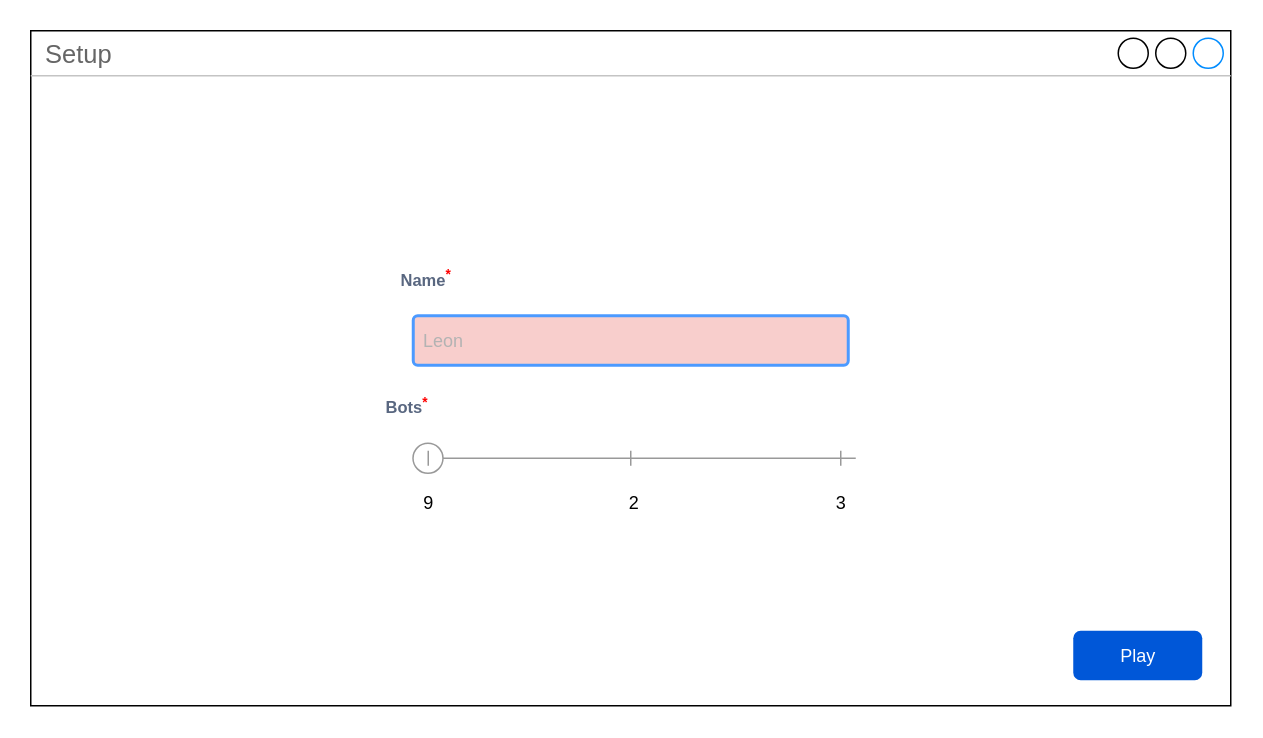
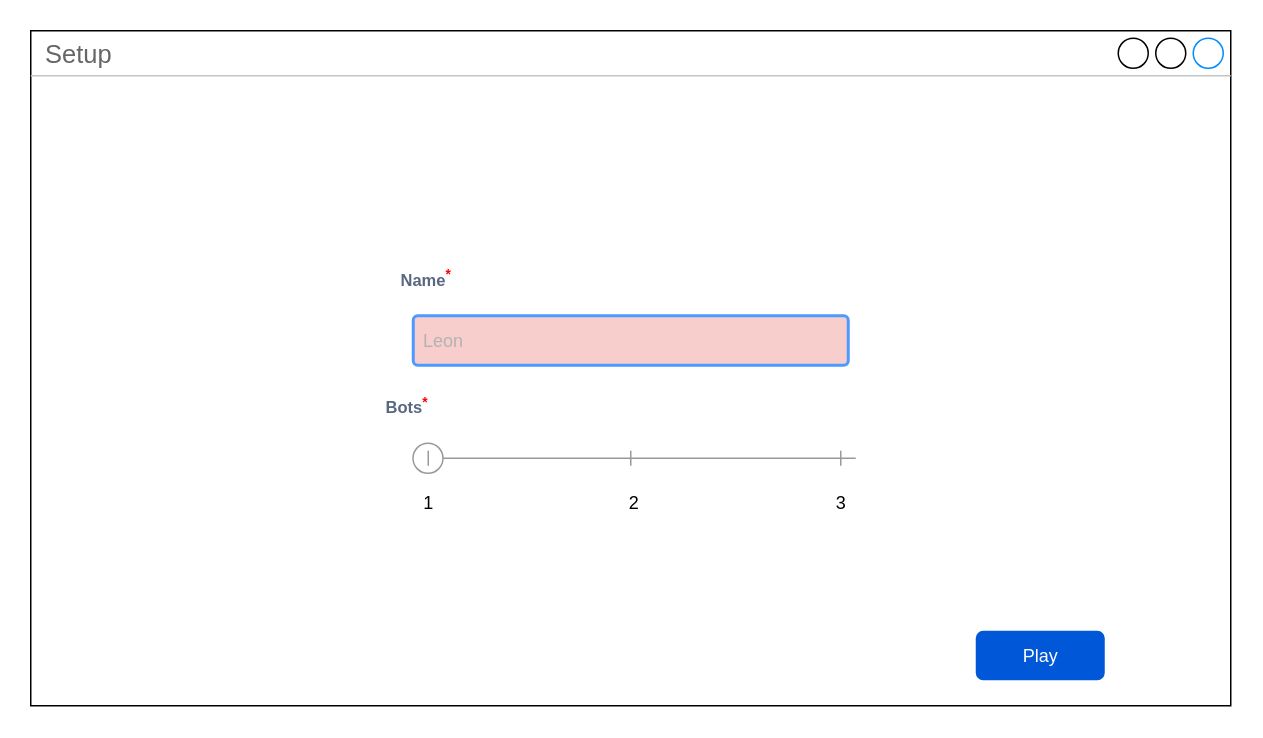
  <mxCell id="0" />
  <mxCell id="1" parent="0" />
  <mxCell id="2" value="Setup" style="strokeWidth=1;shadow=0;dashed=0;align=center;html=1;shape=mxgraph.mockup.containers.window;align=left;verticalAlign=top;spacingLeft=8;strokeColor2=#008cff;strokeColor3=#c4c4c4;fontColor=#666666;mainText=;fontSize=17;labelBackgroundColor=none;" vertex="1" parent="1"><mxGeometry x="20" y="20" width="800" height="450" as="geometry" /></mxCell>
  <mxCell id="3" value="Name&lt;sup&gt;&lt;font color=&quot;#ff0000&quot;&gt;*&lt;/font&gt;&lt;/sup&gt;" style="fillColor=none;strokeColor=none;html=1;fontSize=11;fontStyle=0;align=left;fontColor=#596780;fontStyle=1;fontSize=11" vertex="1" parent="1"><mxGeometry x="265" y="175" width="240" height="20" as="geometry" /></mxCell>
  <mxCell id="4" value="&lt;font color=&quot;#b3b3b3&quot;&gt;Leon&lt;/font&gt;" style="rounded=1;arcSize=9;align=left;spacingLeft=5;strokeColor=#4C9AFF;html=1;strokeWidth=2;fontSize=12;fillColor=#f8cecc;" vertex="1" parent="1"><mxGeometry x="275" y="210" width="290" height="33" as="geometry" /></mxCell>
  <mxCell id="5" value="Bots&lt;sup&gt;&lt;font color=&quot;#ff0000&quot;&gt;*&lt;/font&gt;&lt;/sup&gt;" style="fillColor=none;strokeColor=none;html=1;fontSize=11;fontStyle=0;align=left;fontColor=#596780;fontStyle=1;fontSize=11" vertex="1" parent="1"><mxGeometry x="255" y="260" width="240" height="20" as="geometry" /></mxCell>
  <mxCell id="6" value="" style="verticalLabelPosition=bottom;shadow=0;dashed=0;align=center;html=1;verticalAlign=top;strokeWidth=1;shape=mxgraph.mockup.forms.horSlider;strokeColor=#999999;sliderStyle=basic;sliderPos=1.695;handleStyle=circle;fillColor2=#ddeeff;fontColor=#B3B3B3;" vertex="1" parent="1"><mxGeometry x="275" y="290" width="295" height="30" as="geometry" /></mxCell>
  <mxCell id="7" value="" style="verticalLabelPosition=bottom;shadow=0;dashed=0;align=center;html=1;verticalAlign=top;strokeWidth=1;shape=mxgraph.mockup.markup.line;strokeColor=#999999;direction=north;fontColor=#B3B3B3;" vertex="1" parent="1"><mxGeometry x="275" y="300" width="20" height="10" as="geometry" /></mxCell>
  <mxCell id="8" value="" style="verticalLabelPosition=bottom;shadow=0;dashed=0;align=center;html=1;verticalAlign=top;strokeWidth=1;shape=mxgraph.mockup.markup.line;strokeColor=#999999;direction=north;fontColor=#B3B3B3;" vertex="1" parent="1"><mxGeometry x="410" y="300" width="20" height="10" as="geometry" /></mxCell>
  <mxCell id="9" value="" style="verticalLabelPosition=bottom;shadow=0;dashed=0;align=center;html=1;verticalAlign=top;strokeWidth=1;shape=mxgraph.mockup.markup.line;strokeColor=#999999;direction=north;fontColor=#B3B3B3;" vertex="1" parent="1"><mxGeometry x="550" y="300" width="20" height="10" as="geometry" /></mxCell>
- <mxCell id="10" value="&lt;font color=&quot;#000000&quot;&gt;9&lt;/font&gt;" style="text;html=1;strokeColor=none;fillColor=none;align=center;verticalAlign=middle;whiteSpace=wrap;rounded=0;fontColor=#B3B3B3;" vertex="1" parent="1"><mxGeometry x="272.5" y="330" width="25" height="10" as="geometry" /></mxCell>
+ <mxCell id="10" value="&lt;font color=&quot;#000000&quot;&gt;1&lt;/font&gt;" style="text;html=1;strokeColor=none;fillColor=none;align=center;verticalAlign=middle;whiteSpace=wrap;rounded=0;fontColor=#B3B3B3;" vertex="1" parent="1"><mxGeometry x="272.5" y="330" width="25" height="10" as="geometry" /></mxCell>
  <mxCell id="11" value="&lt;font color=&quot;#000000&quot;&gt;2&lt;/font&gt;" style="text;html=1;strokeColor=none;fillColor=none;align=center;verticalAlign=middle;whiteSpace=wrap;rounded=0;fontColor=#B3B3B3;" vertex="1" parent="1"><mxGeometry x="410" y="330" width="25" height="10" as="geometry" /></mxCell>
  <mxCell id="12" value="&lt;font color=&quot;#000000&quot;&gt;3&lt;/font&gt;" style="text;html=1;strokeColor=none;fillColor=none;align=center;verticalAlign=middle;whiteSpace=wrap;rounded=0;fontColor=#B3B3B3;" vertex="1" parent="1"><mxGeometry x="547.5" y="330" width="25" height="10" as="geometry" /></mxCell>
- <mxCell id="13" value="Play" style="rounded=1;fillColor=#0057D8;align=center;strokeColor=none;html=1;fontColor=#ffffff;fontSize=12;sketch=0;" vertex="1" parent="1"><mxGeometry x="715" y="420" width="86" height="33" as="geometry" /></mxCell>
+ <mxCell id="13" value="Play" style="rounded=1;fillColor=#0057D8;align=center;strokeColor=none;html=1;fontColor=#ffffff;fontSize=12;sketch=0;" vertex="1" parent="1"><mxGeometry x="650" y="420" width="86" height="33" as="geometry" /></mxCell>
